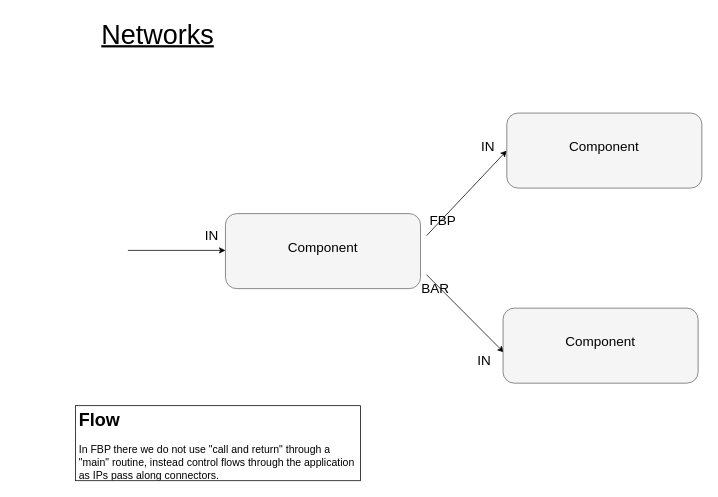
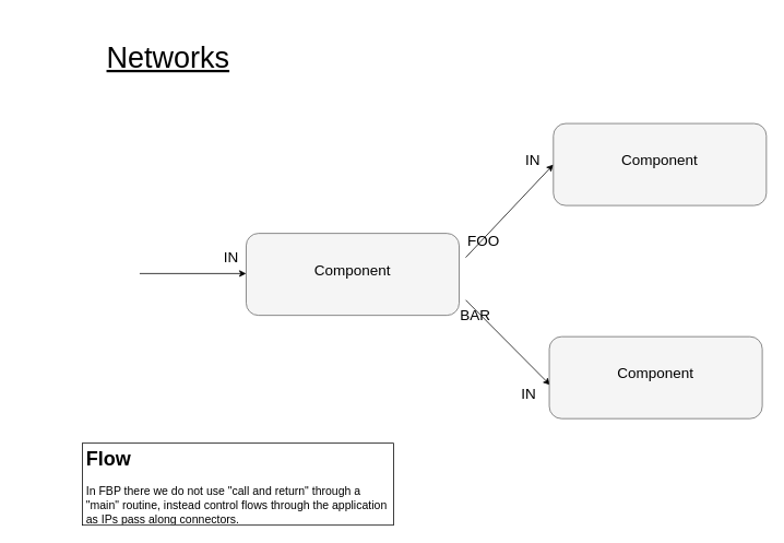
  <mxCell id="0" />
  <mxCell id="1" parent="0" />
  <mxCell id="2" value="" style="rounded=1;whiteSpace=wrap;html=1;fillColor=#f5f5f5;strokeColor=#666666;fontColor=#333333;" vertex="1" parent="1"><mxGeometry x="300" y="284" width="260" height="100" as="geometry" /></mxCell>
  <mxCell id="3" value="" style="endArrow=classic;html=1;" edge="1" parent="1"><mxGeometry width="50" height="50" relative="1" as="geometry"><mxPoint x="170" y="333" as="sourcePoint" /><mxPoint x="300" y="333" as="targetPoint" /></mxGeometry></mxCell>
  <mxCell id="4" value="&lt;font style=&quot;font-size: 18px&quot;&gt;Component&lt;/font&gt;" style="text;html=1;strokeColor=none;fillColor=none;align=center;verticalAlign=middle;whiteSpace=wrap;rounded=0;" vertex="1" parent="1"><mxGeometry x="375" y="304" width="110" height="50" as="geometry" /></mxCell>
  <mxCell id="5" value="&lt;font style=&quot;font-size: 18px&quot;&gt;IN&lt;/font&gt;" style="text;html=1;strokeColor=none;fillColor=none;align=center;verticalAlign=middle;whiteSpace=wrap;rounded=0;" vertex="1" parent="1"><mxGeometry x="252" y="304" width="60" height="20" as="geometry" /></mxCell>
  <mxCell id="6" value="" style="endArrow=classic;html=1;entryX=0;entryY=0.5;entryDx=0;entryDy=0;" edge="1" parent="1" target="10"><mxGeometry width="50" height="50" relative="1" as="geometry"><mxPoint x="568" y="313.41" as="sourcePoint" /><mxPoint x="658" y="313.41" as="targetPoint" /></mxGeometry></mxCell>
- <mxCell id="7" value="&lt;font style=&quot;font-size: 18px&quot;&gt;FBP&lt;/font&gt;" style="text;html=1;strokeColor=none;fillColor=none;align=center;verticalAlign=middle;whiteSpace=wrap;rounded=0;" vertex="1" parent="1"><mxGeometry x="560" y="284" width="60" height="20" as="geometry" /></mxCell>
+ <mxCell id="7" value="&lt;font style=&quot;font-size: 18px&quot;&gt;FOO&lt;/font&gt;" style="text;html=1;strokeColor=none;fillColor=none;align=center;verticalAlign=middle;whiteSpace=wrap;rounded=0;" vertex="1" parent="1"><mxGeometry x="560" y="284" width="60" height="20" as="geometry" /></mxCell>
  <mxCell id="8" value="" style="endArrow=classic;html=1;entryX=0.004;entryY=0.59;entryDx=0;entryDy=0;entryPerimeter=0;" edge="1" parent="1" target="13"><mxGeometry width="50" height="50" relative="1" as="geometry"><mxPoint x="568" y="365.41" as="sourcePoint" /><mxPoint x="658" y="365.41" as="targetPoint" /></mxGeometry></mxCell>
  <mxCell id="9" value="&lt;font style=&quot;font-size: 18px&quot;&gt;BAR&lt;/font&gt;" style="text;html=1;strokeColor=none;fillColor=none;align=center;verticalAlign=middle;whiteSpace=wrap;rounded=0;" vertex="1" parent="1"><mxGeometry x="550" y="374" width="60" height="20" as="geometry" /></mxCell>
  <mxCell id="10" value="" style="rounded=1;whiteSpace=wrap;html=1;fillColor=#f5f5f5;strokeColor=#666666;fontColor=#333333;" vertex="1" parent="1"><mxGeometry x="675" y="150" width="260" height="100" as="geometry" /></mxCell>
  <mxCell id="11" value="&lt;font style=&quot;font-size: 18px&quot;&gt;Component&lt;/font&gt;" style="text;html=1;strokeColor=none;fillColor=none;align=center;verticalAlign=middle;whiteSpace=wrap;rounded=0;" vertex="1" parent="1"><mxGeometry x="750" y="170" width="110" height="50" as="geometry" /></mxCell>
  <mxCell id="12" value="&lt;font style=&quot;font-size: 18px&quot;&gt;IN&lt;/font&gt;" style="text;html=1;strokeColor=none;fillColor=none;align=center;verticalAlign=middle;whiteSpace=wrap;rounded=0;" vertex="1" parent="1"><mxGeometry x="620" y="185" width="60" height="20" as="geometry" /></mxCell>
  <mxCell id="13" value="" style="rounded=1;whiteSpace=wrap;html=1;fillColor=#f5f5f5;strokeColor=#666666;fontColor=#333333;" vertex="1" parent="1"><mxGeometry x="670" y="410" width="260" height="100" as="geometry" /></mxCell>
  <mxCell id="14" value="&lt;font style=&quot;font-size: 18px&quot;&gt;Component&lt;/font&gt;" style="text;html=1;strokeColor=none;fillColor=none;align=center;verticalAlign=middle;whiteSpace=wrap;rounded=0;" vertex="1" parent="1"><mxGeometry x="745" y="430" width="110" height="50" as="geometry" /></mxCell>
  <mxCell id="15" value="&lt;font style=&quot;font-size: 18px&quot;&gt;IN&lt;/font&gt;" style="text;html=1;strokeColor=none;fillColor=none;align=center;verticalAlign=middle;whiteSpace=wrap;rounded=0;" vertex="1" parent="1"><mxGeometry x="615" y="470" width="60" height="20" as="geometry" /></mxCell>
- <mxCell id="16" value="&lt;span style=&quot;font-size: 36px&quot;&gt;&lt;u&gt;Networks&lt;/u&gt;&lt;/span&gt;" style="text;html=1;strokeColor=none;fillColor=none;align=center;verticalAlign=middle;whiteSpace=wrap;rounded=0;" vertex="1" parent="1"><mxGeometry x="20" y="20" width="380" height="50" as="geometry" /></mxCell>
+ <mxCell id="16" value="&lt;span style=&quot;font-size: 36px&quot;&gt;&lt;u&gt;Networks&lt;/u&gt;&lt;/span&gt;" style="text;html=1;strokeColor=none;fillColor=none;align=center;verticalAlign=middle;whiteSpace=wrap;rounded=0;" vertex="1" parent="1"><mxGeometry x="15" y="45" width="380" height="50" as="geometry" /></mxCell>
  <mxCell id="17" value="&lt;h1&gt;Flow&lt;/h1&gt;&lt;p&gt;&lt;font style=&quot;font-size: 14px&quot;&gt;In FBP there we do not use &quot;call and return&quot; through a &quot;main&quot; routine, instead control flows through the application as IPs pass along connectors.&lt;/font&gt;&lt;/p&gt;" style="text;html=1;strokeColor=default;fillColor=none;spacing=5;spacingTop=-20;whiteSpace=wrap;overflow=hidden;rounded=0;" vertex="1" parent="1"><mxGeometry x="100" y="540" width="380" height="100" as="geometry" /></mxCell>
